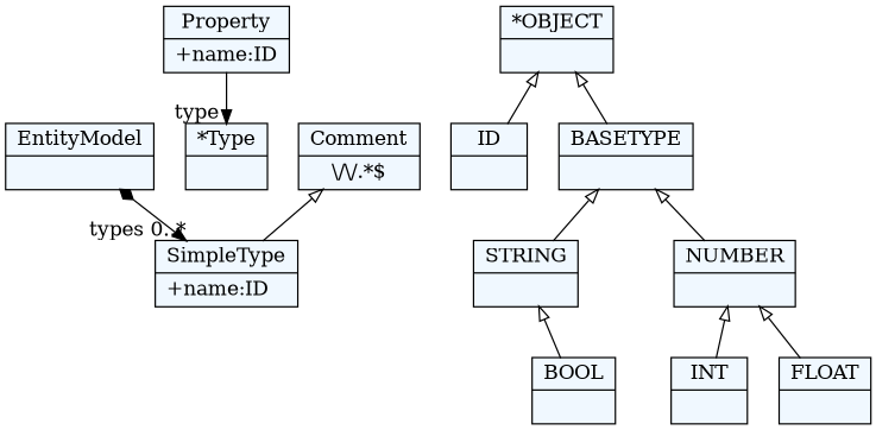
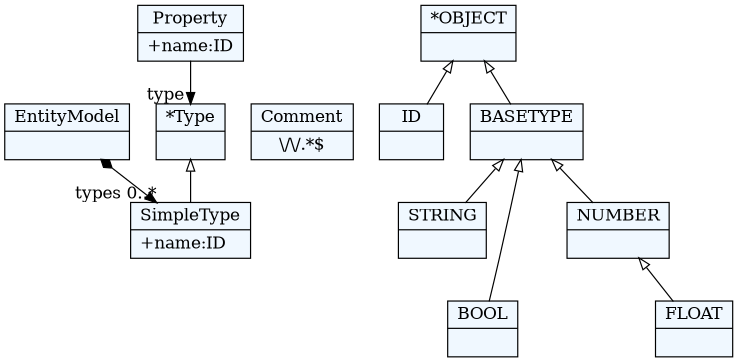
  digraph {
    fontname="Bitstream Vera Sans"
    fontsize=8
    nodesep=0.3
    node [fillcolor=aliceblue shape=record style=filled]
    edge [arrowtail=empty dir=back]
    n1 [label="{EntityModel|}"]
    n2 [label="{SimpleType|+name:ID\l}"]
    n3 [label="{Property|+name:ID\l}"]
    n4 [label="{*Type|}"]
    n5 [label="{Comment|\\/\\/.*$}"]
    n6 [label="{ID|}"]
    n7 [label="{STRING|}"]
    n8 [label="{BOOL|}"]
-   n9 [label="{INT|}"]
    n10 [label="{FLOAT|}"]
    n11 [label="{NUMBER|}"]
    n12 [label="{BASETYPE|}"]
    n13 [label="{*OBJECT|}"]
    n1 -> n2 [arrowtail=diamond dir=both headlabel="types 0..*"]
    n3 -> n4 [dir=black headlabel="type "]
-   n5 -> n2
-   n11 -> n9
+   n4 -> n2
    n11 -> n10
    n12 -> n7
-   n7 -> n8
+   n12 -> n8
    n12 -> n11
    n13 -> n6
    n13 -> n12
  }
